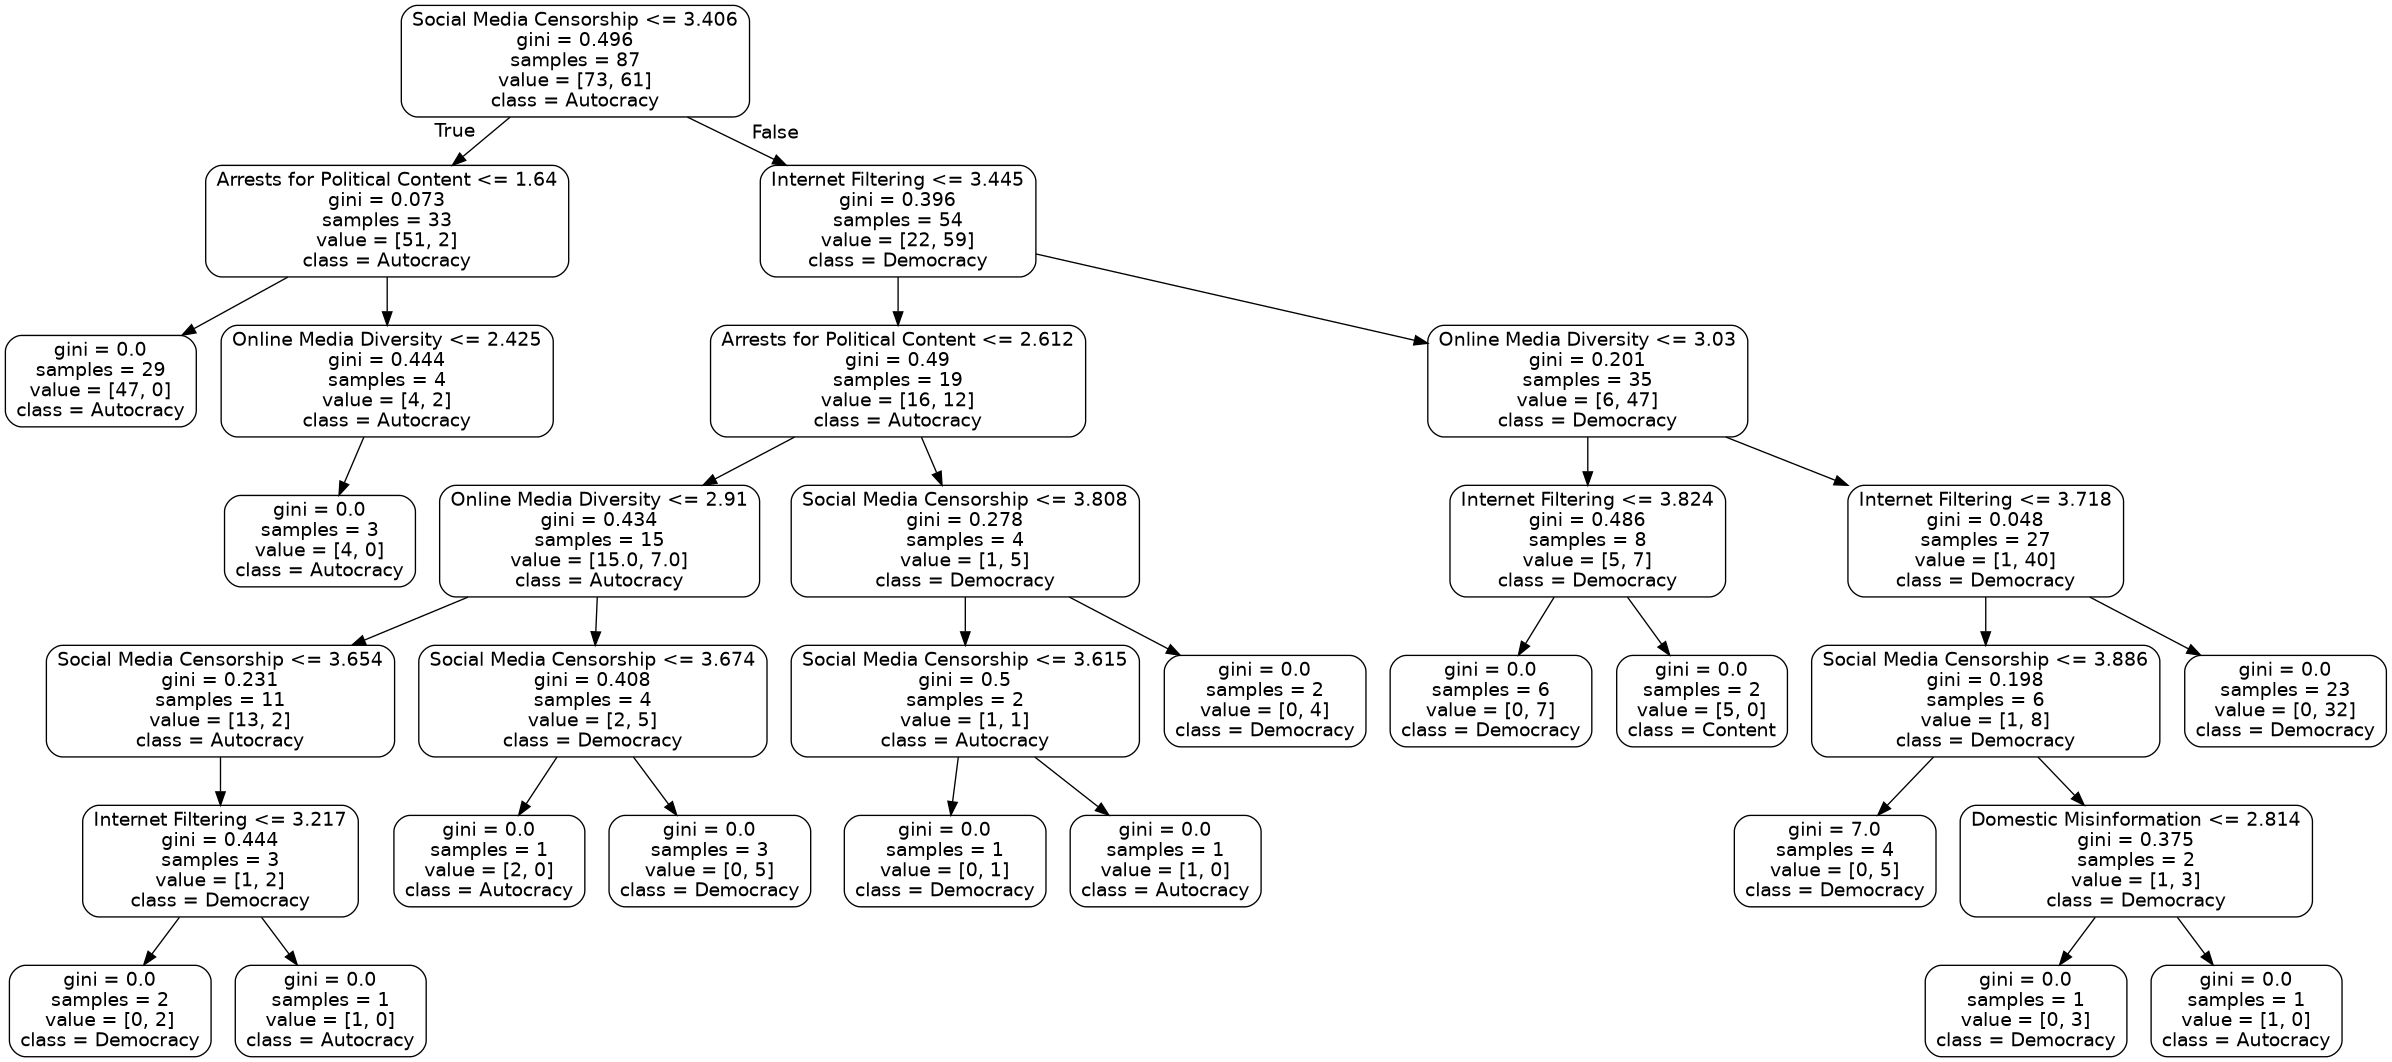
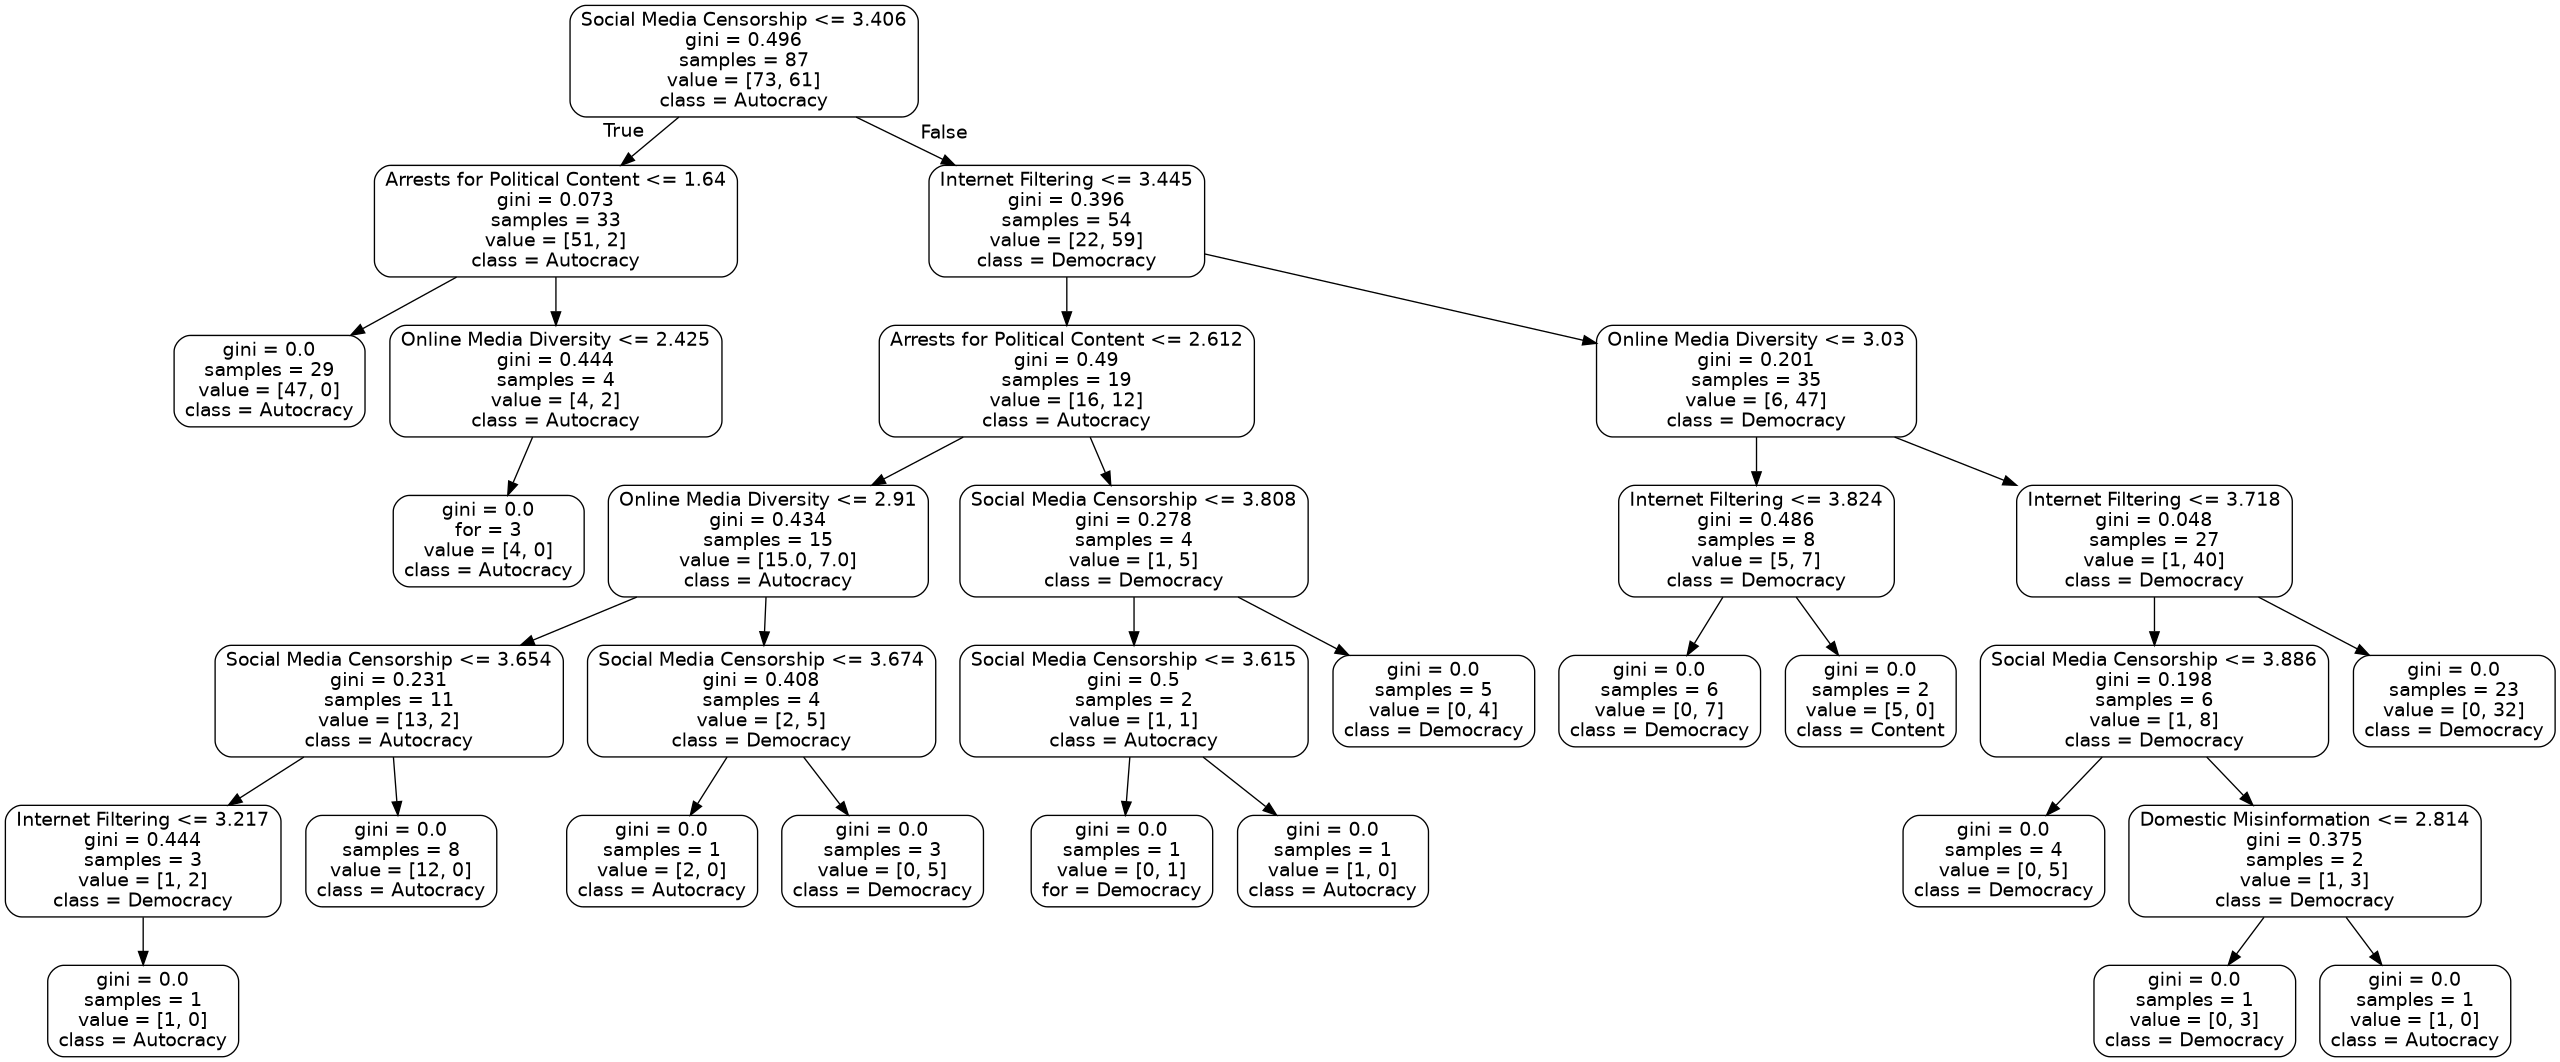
  digraph {
    node [color=black fontname=helvetica shape=box style=rounded]
    edge [fontname=helvetica]
    n1 [label="Social Media Censorship <= 3.406\ngini = 0.496\nsamples = 87\nvalue = [73, 61]\nclass = Autocracy"]
    n2 [label="Arrests for Political Content <= 1.64\ngini = 0.073\nsamples = 33\nvalue = [51, 2]\nclass = Autocracy"]
    n3 [label="Internet Filtering <= 3.445\ngini = 0.396\nsamples = 54\nvalue = [22, 59]\nclass = Democracy"]
    n4 [label="gini = 0.0\nsamples = 29\nvalue = [47, 0]\nclass = Autocracy"]
    n5 [label="Online Media Diversity <= 2.425\ngini = 0.444\nsamples = 4\nvalue = [4, 2]\nclass = Autocracy"]
    n6 [label="Arrests for Political Content <= 2.612\ngini = 0.49\nsamples = 19\nvalue = [16, 12]\nclass = Autocracy"]
    n7 [label="Online Media Diversity <= 3.03\ngini = 0.201\nsamples = 35\nvalue = [6, 47]\nclass = Democracy"]
-   n8 [label="gini = 0.0\nsamples = 3\nvalue = [4, 0]\nclass = Autocracy"]
+   n8 [label="gini = 0.0\nfor = 3\nvalue = [4, 0]\nclass = Autocracy"]
    n9 [label="Online Media Diversity <= 2.91\ngini = 0.434\nsamples = 15\nvalue = [15.0, 7.0]\nclass = Autocracy"]
    n10 [label="Social Media Censorship <= 3.808\ngini = 0.278\nsamples = 4\nvalue = [1, 5]\nclass = Democracy"]
    n11 [label="Internet Filtering <= 3.824\ngini = 0.486\nsamples = 8\nvalue = [5, 7]\nclass = Democracy"]
    n12 [label="Internet Filtering <= 3.718\ngini = 0.048\nsamples = 27\nvalue = [1, 40]\nclass = Democracy"]
    n13 [label="Social Media Censorship <= 3.654\ngini = 0.231\nsamples = 11\nvalue = [13, 2]\nclass = Autocracy"]
    n14 [label="Social Media Censorship <= 3.674\ngini = 0.408\nsamples = 4\nvalue = [2, 5]\nclass = Democracy"]
    n15 [label="Social Media Censorship <= 3.615\ngini = 0.5\nsamples = 2\nvalue = [1, 1]\nclass = Autocracy"]
-   n16 [label="gini = 0.0\nsamples = 2\nvalue = [0, 4]\nclass = Democracy"]
+   n16 [label="gini = 0.0\nsamples = 5\nvalue = [0, 4]\nclass = Democracy"]
    n17 [label="Internet Filtering <= 3.217\ngini = 0.444\nsamples = 3\nvalue = [1, 2]\nclass = Democracy"]
+   n18 [label="gini = 0.0\nsamples = 8\nvalue = [12, 0]\nclass = Autocracy"]
    n19 [label="gini = 0.0\nsamples = 1\nvalue = [2, 0]\nclass = Autocracy"]
    n20 [label="gini = 0.0\nsamples = 3\nvalue = [0, 5]\nclass = Democracy"]
-   n21 [label="gini = 0.0\nsamples = 2\nvalue = [0, 2]\nclass = Democracy"]
    n22 [label="gini = 0.0\nsamples = 1\nvalue = [1, 0]\nclass = Autocracy"]
-   n23 [label="gini = 0.0\nsamples = 1\nvalue = [0, 1]\nclass = Democracy"]
+   n23 [label="gini = 0.0\nsamples = 1\nvalue = [0, 1]\nfor = Democracy"]
    n24 [label="gini = 0.0\nsamples = 1\nvalue = [1, 0]\nclass = Autocracy"]
    n25 [label="gini = 0.0\nsamples = 6\nvalue = [0, 7]\nclass = Democracy"]
    n26 [label="gini = 0.0\nsamples = 2\nvalue = [5, 0]\nclass = Content"]
    n27 [label="Social Media Censorship <= 3.886\ngini = 0.198\nsamples = 6\nvalue = [1, 8]\nclass = Democracy"]
    n28 [label="gini = 0.0\nsamples = 23\nvalue = [0, 32]\nclass = Democracy"]
-   n29 [label="gini = 7.0\nsamples = 4\nvalue = [0, 5]\nclass = Democracy"]
+   n29 [label="gini = 0.0\nsamples = 4\nvalue = [0, 5]\nclass = Democracy"]
    n30 [label="Domestic Misinformation <= 2.814\ngini = 0.375\nsamples = 2\nvalue = [1, 3]\nclass = Democracy"]
    n31 [label="gini = 0.0\nsamples = 1\nvalue = [0, 3]\nclass = Democracy"]
    n32 [label="gini = 0.0\nsamples = 1\nvalue = [1, 0]\nclass = Autocracy"]
    n1 -> n2 [headlabel=True labelangle=45 labeldistance=2.5]
    n1 -> n3 [headlabel=False labelangle=-45 labeldistance=2.5]
    n2 -> n4
    n2 -> n5
    n3 -> n6
    n3 -> n7
    n5 -> n8
    n6 -> n9
    n6 -> n10
    n7 -> n11
    n7 -> n12
    n9 -> n13
    n9 -> n14
    n10 -> n15
    n10 -> n16
    n11 -> n25
    n11 -> n26
    n12 -> n27
    n12 -> n28
    n13 -> n17
+   n13 -> n18
    n14 -> n19
    n14 -> n20
    n15 -> n23
    n15 -> n24
-   n17 -> n21
    n17 -> n22
    n27 -> n29
    n27 -> n30
    n30 -> n31
    n30 -> n32
  }
